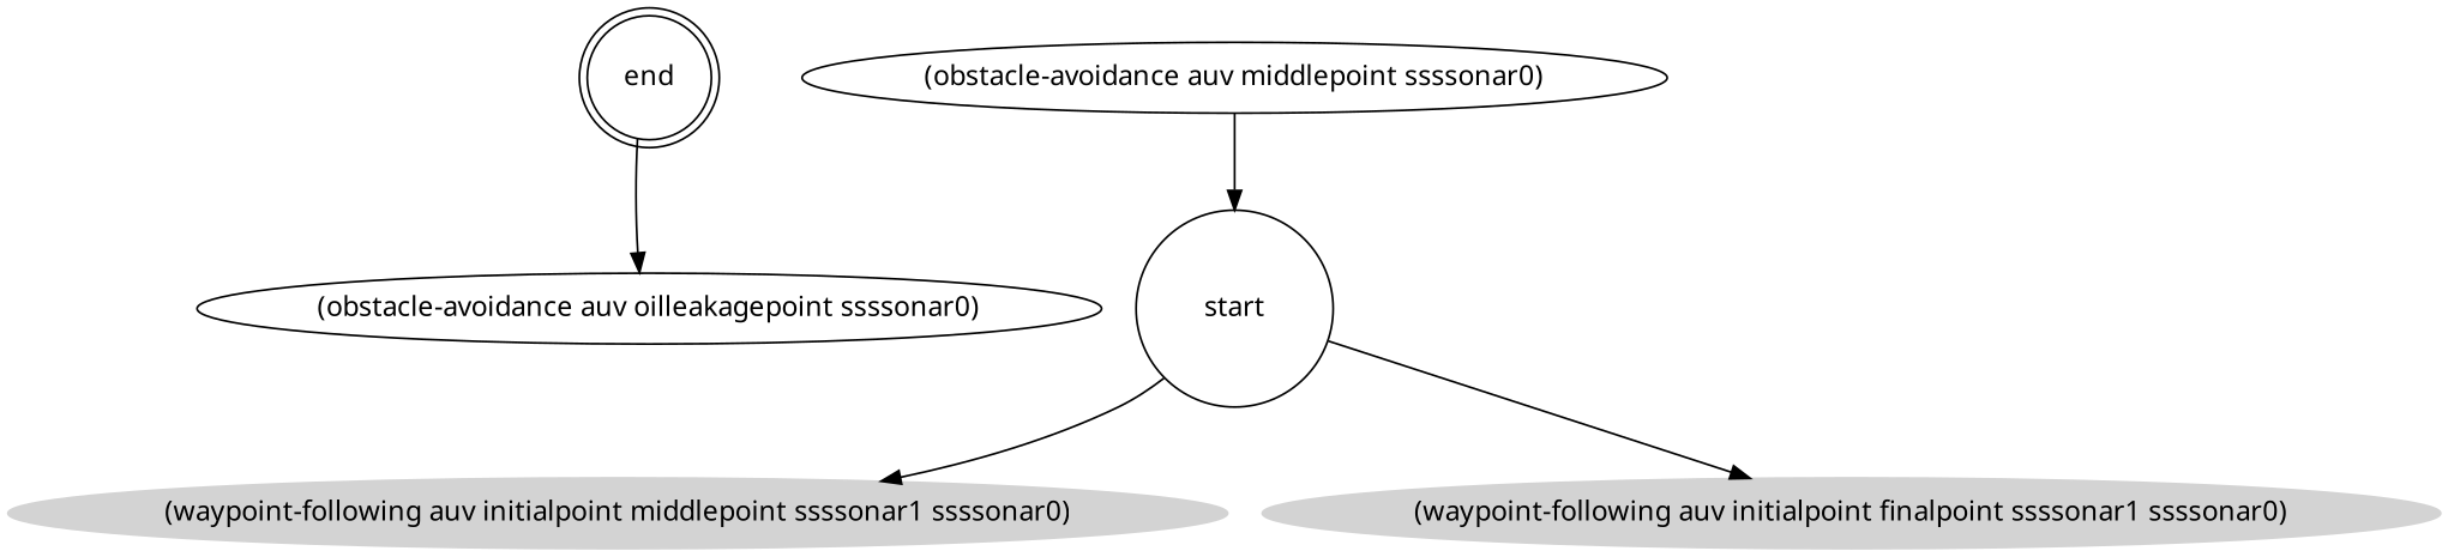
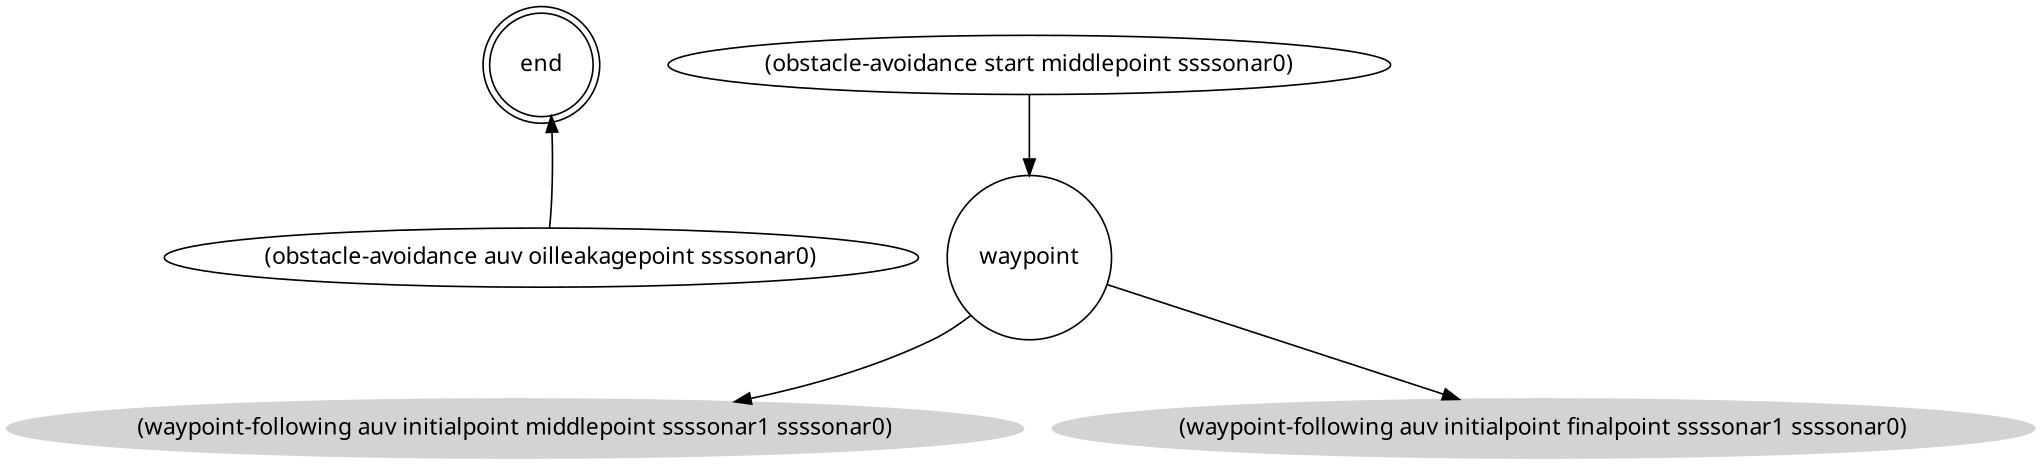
  strict digraph {
    fontname="Noto Sans"
    node [fontname="Noto Sans" shape=ellipse]
    edge [fontname="Noto Sans"]
    n1 [label=end peripheries=2 shape=circle]
    "(obstacle-avoidance auv oilleakagepoint ssssonar0)"
-   n3 [label=start peripheries=1 shape=circle]
-   "(obstacle-avoidance auv middlepoint ssssonar0)"
+   n3 [label=waypoint peripheries=1 shape=circle]
+   "(obstacle-avoidance auv middlepoint ssssonar0)" [label="(obstacle-avoidance start middlepoint ssssonar0)"]
    "(waypoint-following auv initialpoint middlepoint ssssonar1 ssssonar0)" [color=lightgrey style=filled]
    "(waypoint-following auv initialpoint finalpoint ssssonar1 ssssonar0)" [color=lightgrey style=filled]
-   n1 -> "(obstacle-avoidance auv oilleakagepoint ssssonar0)"
+   "(obstacle-avoidance auv oilleakagepoint ssssonar0)" -> n1
    n3 -> "(waypoint-following auv initialpoint middlepoint ssssonar1 ssssonar0)"
    n3 -> "(waypoint-following auv initialpoint finalpoint ssssonar1 ssssonar0)"
    "(obstacle-avoidance auv middlepoint ssssonar0)" -> n3
  }
